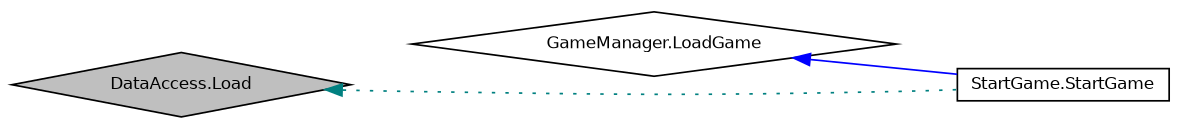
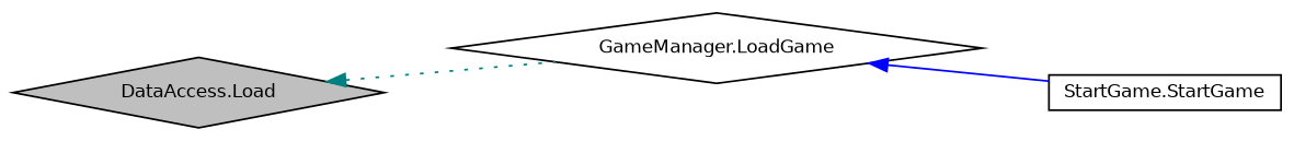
  digraph {
    rankdir=LR
    node [color=black fillcolor=white fontname=Helvetica fontsize=10 shape=diamond style=filled]
    edge [dir=back fontname=Helvetica fontsize=10 labelfontname=Helvetica labelfontsize=10]
    n1 [fillcolor=grey75 fontcolor=black height=0.2 label="DataAccess.Load" width=0.4]
    n2 [height=0.2 label="GameManager.LoadGame" width=0.4]
    n3 [height=0.2 label="StartGame.StartGame" shape=box width=0.4]
-   n1 -> n3 [color=teal style=dotted]
+   n1 -> n2 [color=teal style=dotted]
    n2 -> n3 [color=blue style=solid]
  }
